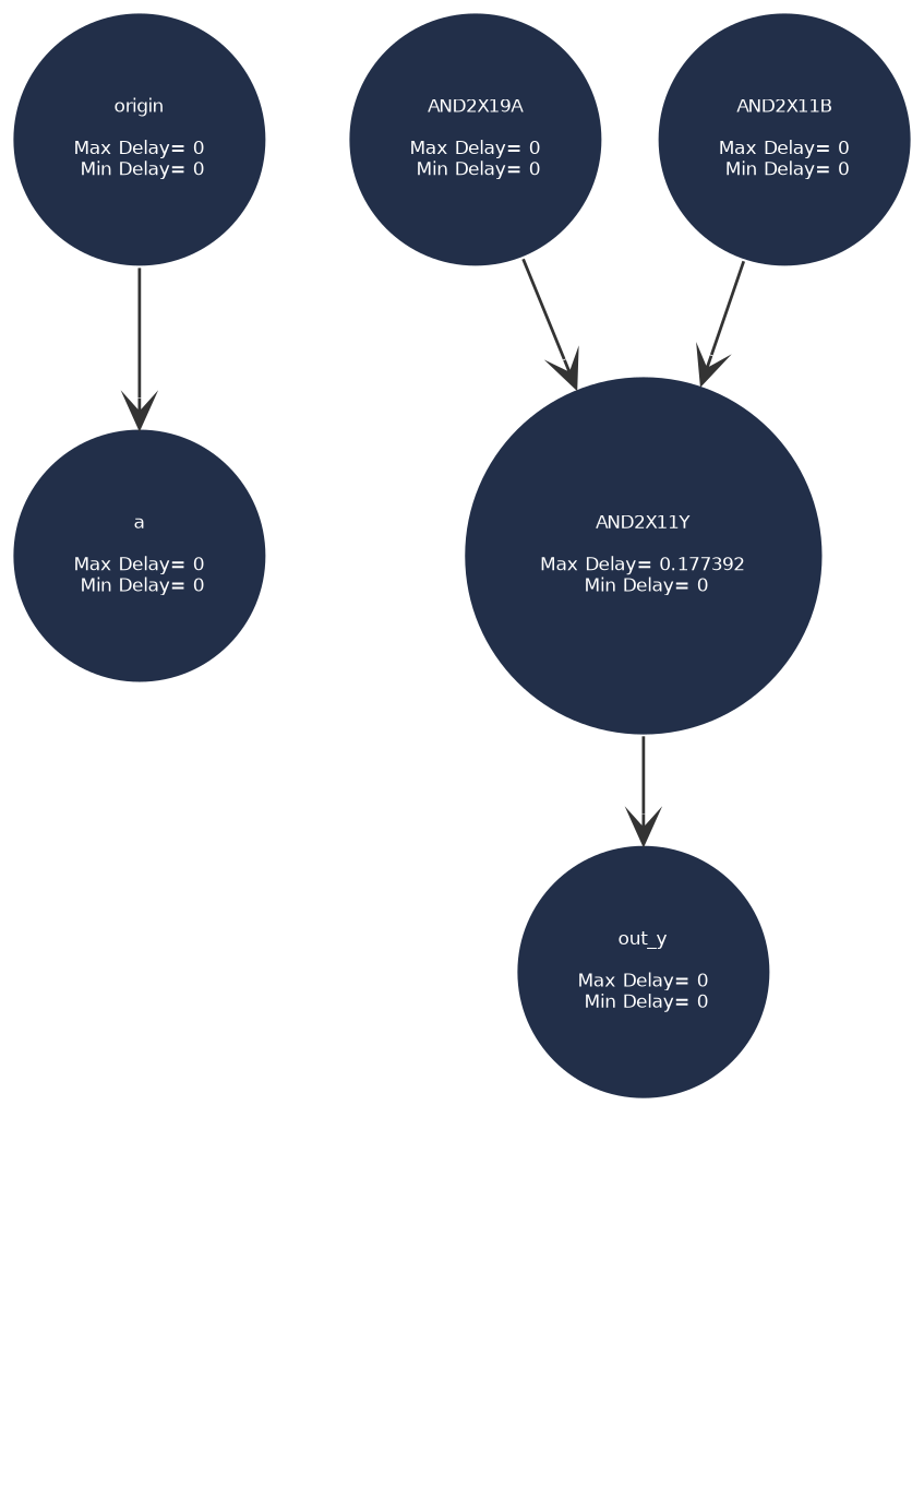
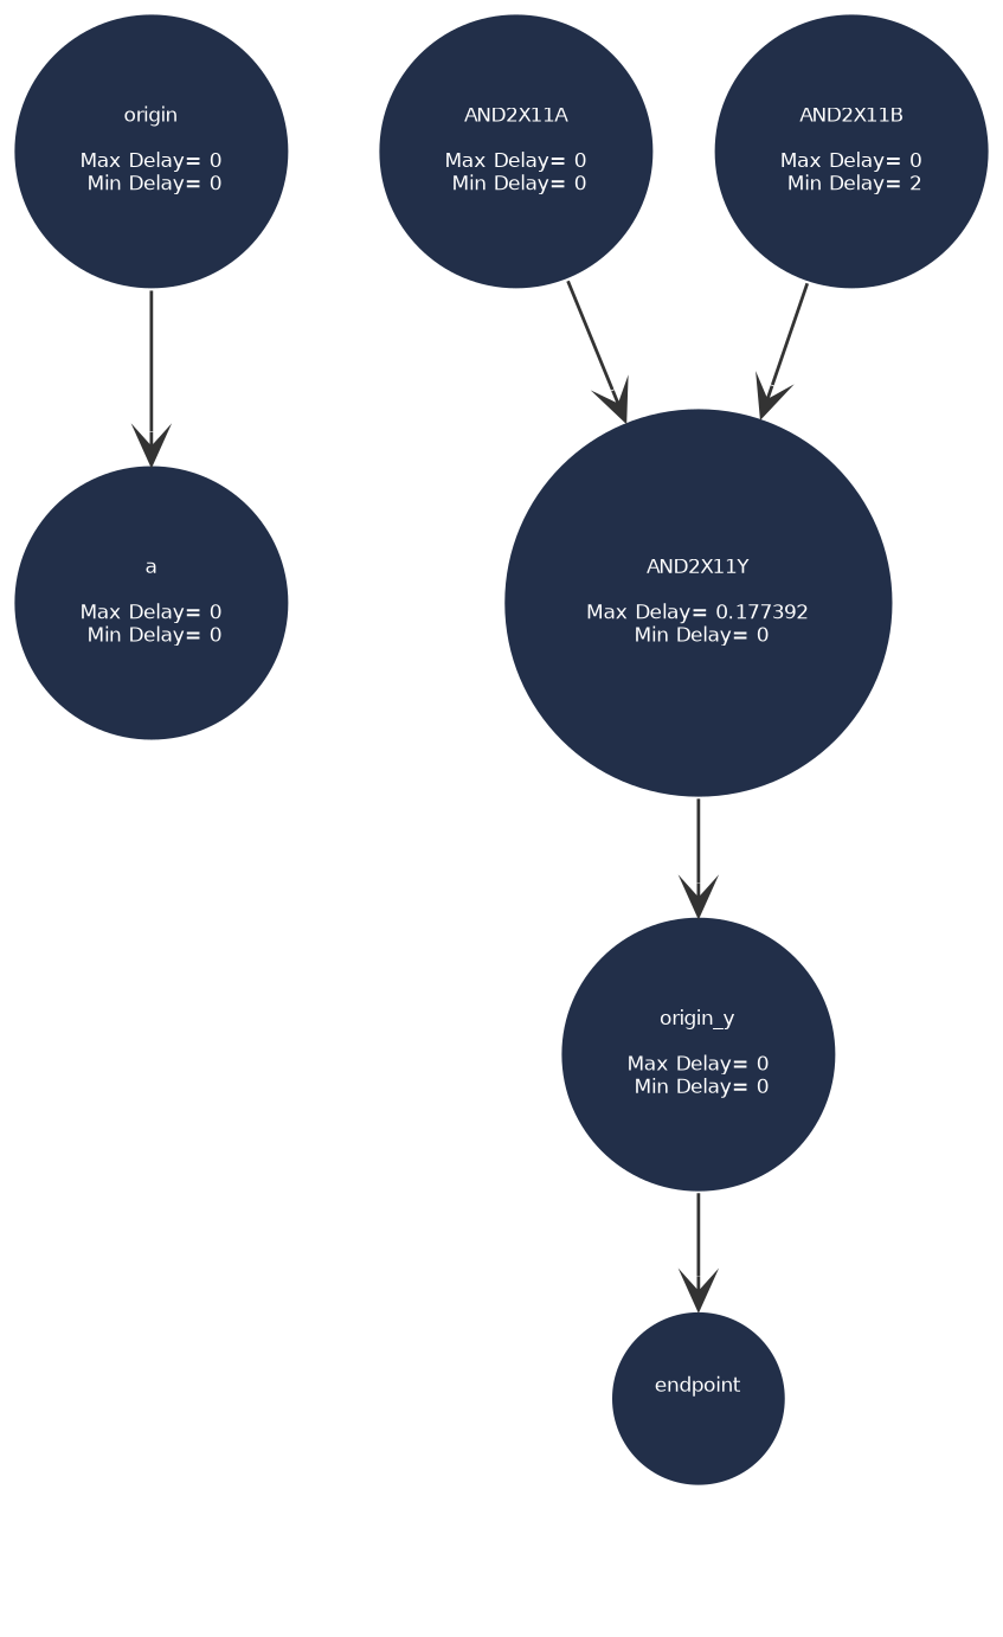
  digraph {
    bgcolor="#ffffff"
    fontcolor=white
    fontsize=12
    label="Graph"
    node [color=white fillcolor="#222f49" fontcolor=white fontname=Helvetica fontsize=6 radius=2 shape=circle style=filled]
    edge [arrowhead=open color="#333333" fontcolor=white fontname=Courier fontsize=12]
    n1 [label="origin\n\nMax Delay= 0\n Min Delay= 0"]
    n2 [label="a\n\nMax Delay= 0\n Min Delay= 0"]
-   n3 [label="AND2X19A\n\nMax Delay= 0\n Min Delay= 0"]
+   n3 [label="AND2X11A\n\nMax Delay= 0\n Min Delay= 0"]
    n4 [label="AND2X11Y\n\nMax Delay= 0.177392\n Min Delay= 0"]
-   n5 [label="out_y\n\nMax Delay= 0\n Min Delay= 0"]
-   n6 [label="AND2X11B\n\nMax Delay= 0\n Min Delay= 0"]
+   n5 [label="origin_y\n\nMax Delay= 0\n Min Delay= 0"]
+   n6 [label="AND2X11B\n\nMax Delay= 0\n Min Delay= 2"]
+   n7 [label="endpoint\n\n"]
    n1 -> n2
    n3 -> n4
    n4 -> n5
+   n5 -> n7
    n6 -> n4
  }
